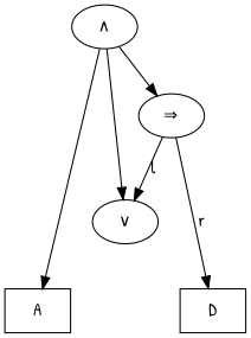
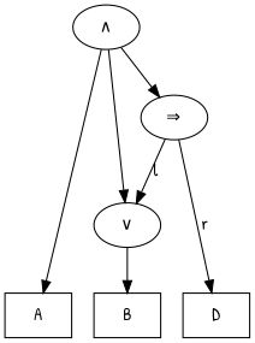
  digraph {
    fontname="Patrick Hand"
    node [fontname="Patrick Hand"]
    edge [fontname="Patrick Hand"]
    n1 [label=A shape=box]
+   n2 [label=B shape=box]
    n3 [label=D shape=box]
    n4 [label="∨"]
    n5 [label="⇒"]
    n6 [label="∧"]
    subgraph sub_1 {
      rank=same
      n1
+     n2
      n3
    }
+   n4 -> n2
    n5 -> n3 [label=r]
    n5 -> n4 [label=l]
    n6 -> n1
    n6 -> n4
    n6 -> n5
  }
